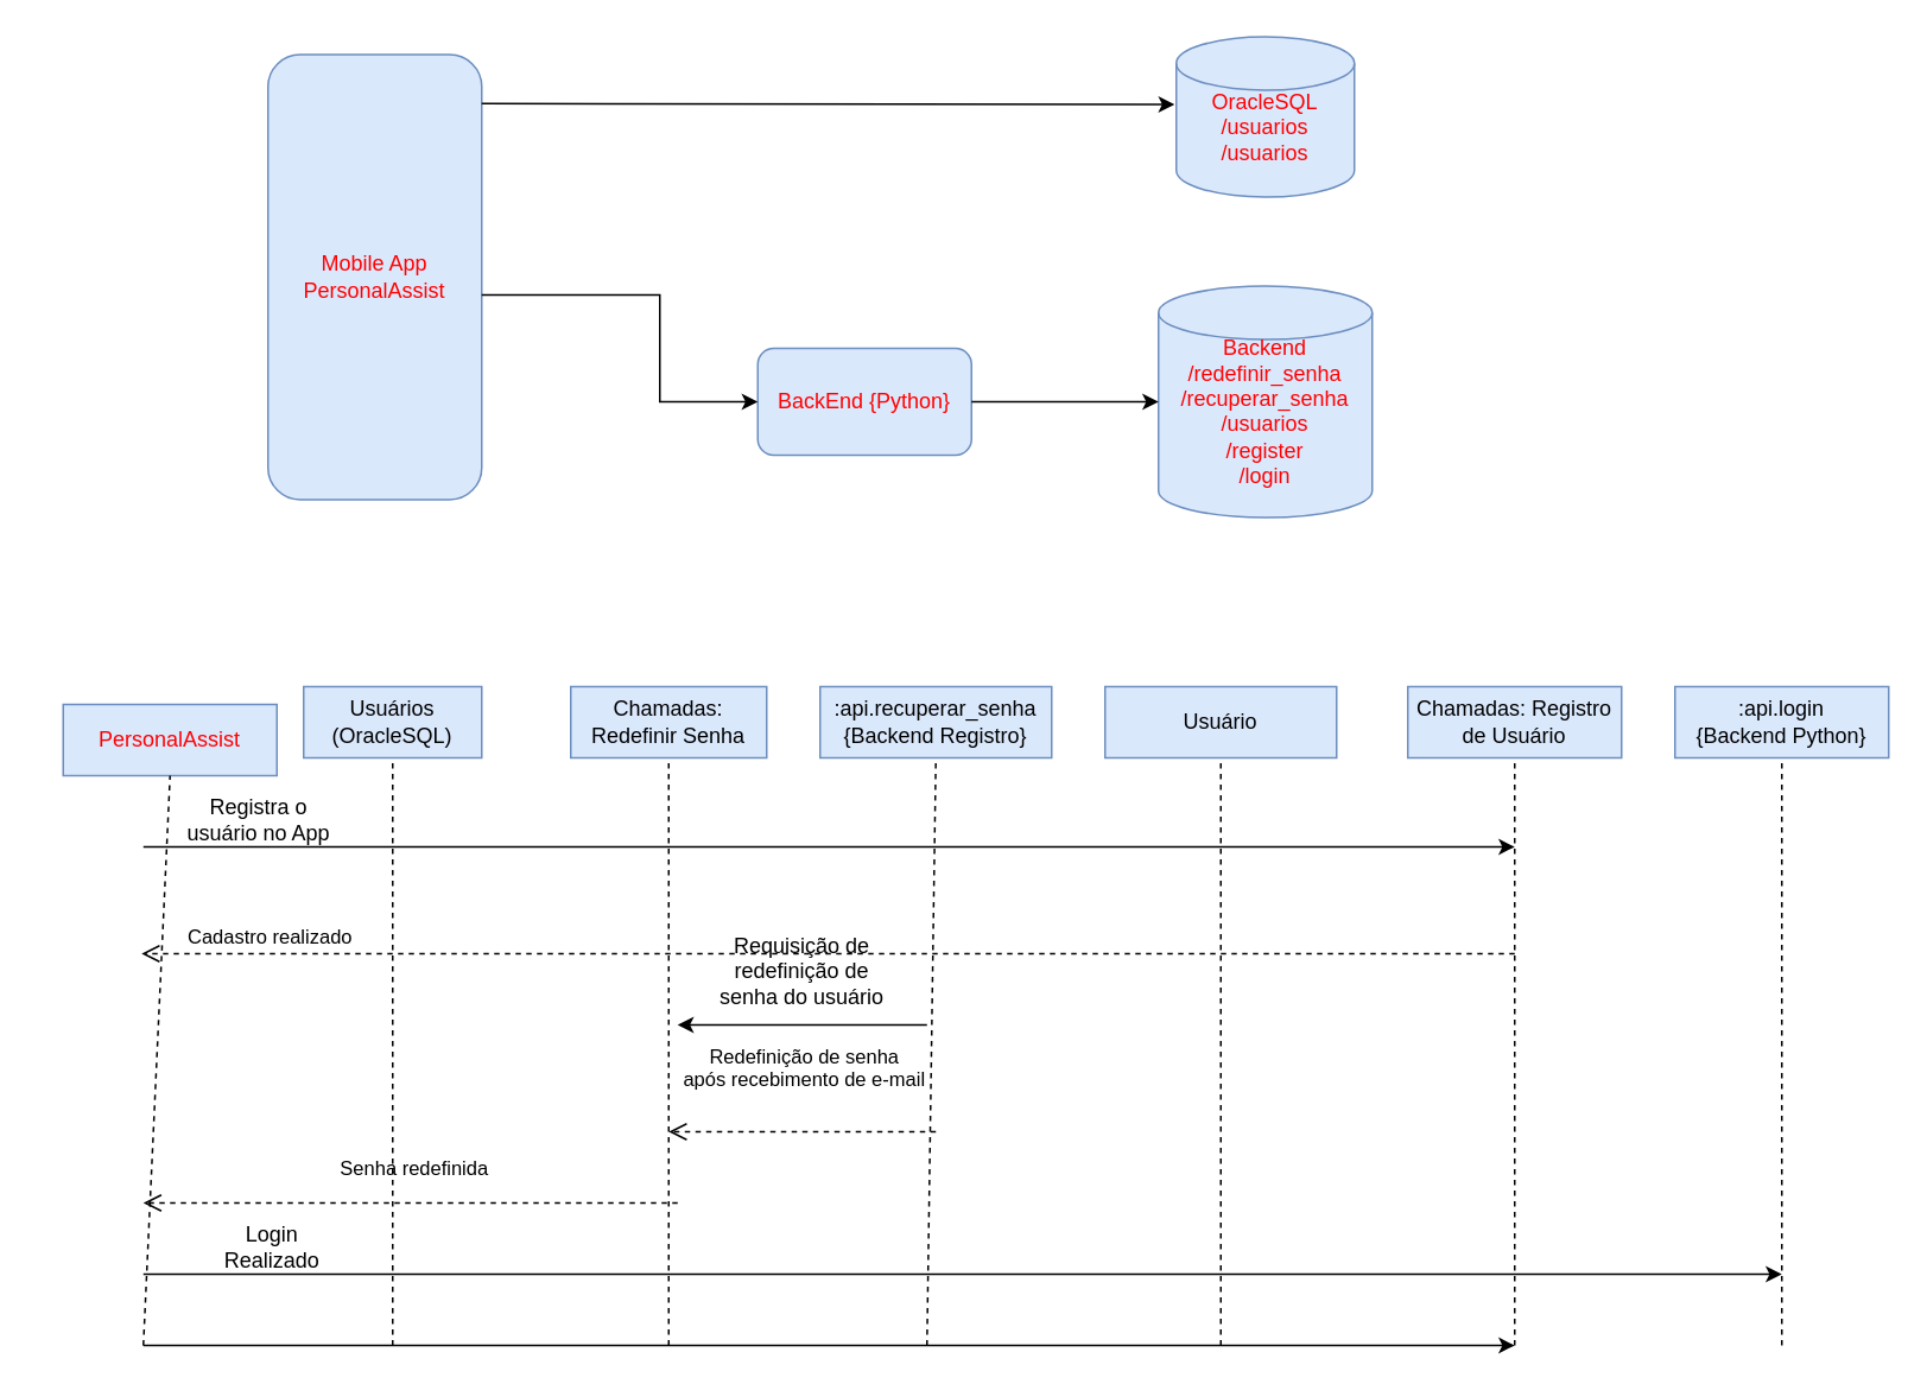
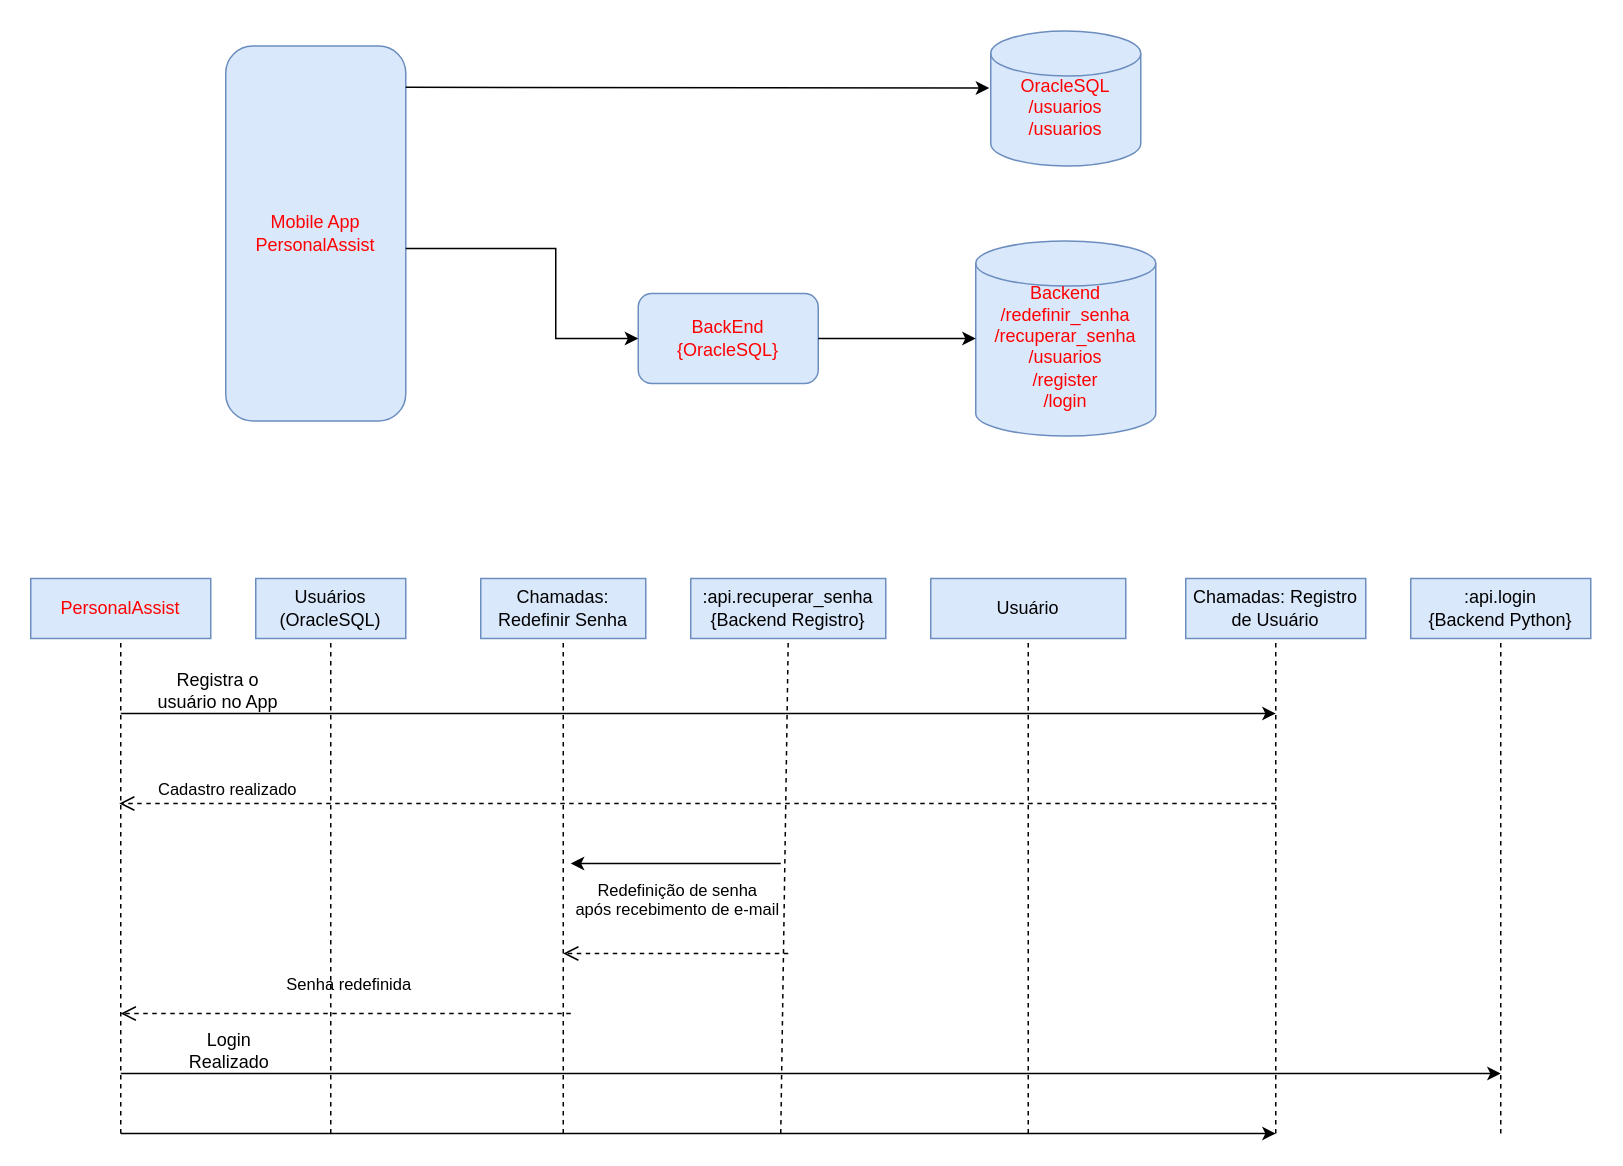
  <mxCell id="0" />
  <mxCell id="1" parent="0" />
  <mxCell id="2" value="&lt;font color=&quot;#ff0000&quot;&gt;Mobile App PersonalAssist&lt;/font&gt;" style="rounded=1;whiteSpace=wrap;html=1;fillColor=#dae8fc;strokeColor=#6c8ebf;" parent="1" vertex="1"><mxGeometry x="150" y="30" width="120" height="250" as="geometry" /></mxCell>
- <mxCell id="3" value="&lt;font color=&quot;#ff0000&quot;&gt;BackEnd {Python}&lt;/font&gt;" style="rounded=1;whiteSpace=wrap;html=1;fillColor=#dae8fc;strokeColor=#6c8ebf;" parent="1" vertex="1"><mxGeometry x="425" y="195" width="120" height="60" as="geometry" /></mxCell>
+ <mxCell id="3" value="&lt;font color=&quot;#ff0000&quot;&gt;BackEnd {OracleSQL}&lt;/font&gt;" style="rounded=1;whiteSpace=wrap;html=1;fillColor=#dae8fc;strokeColor=#6c8ebf;" parent="1" vertex="1"><mxGeometry x="425" y="195" width="120" height="60" as="geometry" /></mxCell>
  <mxCell id="4" value="&lt;font color=&quot;#ff0000&quot;&gt;OracleSQL&lt;/font&gt;&lt;div&gt;&lt;font color=&quot;#ff0000&quot;&gt;/usuarios&lt;/font&gt;&lt;/div&gt;&lt;div&gt;&lt;font color=&quot;#ff0000&quot;&gt;/usuarios&lt;/font&gt;&lt;/div&gt;&lt;div&gt;&lt;br&gt;&lt;/div&gt;" style="shape=cylinder3;whiteSpace=wrap;html=1;boundedLbl=1;backgroundOutline=1;size=15;fillColor=#dae8fc;strokeColor=#6c8ebf;" parent="1" vertex="1"><mxGeometry x="660" y="20" width="100" height="90" as="geometry" /></mxCell>
  <mxCell id="5" value="&lt;div&gt;&lt;font color=&quot;#ff0000&quot;&gt;Backend&lt;/font&gt;&lt;/div&gt;&lt;div&gt;&lt;font color=&quot;#ff0000&quot;&gt;/redefinir_senha&lt;/font&gt;&lt;/div&gt;&lt;div&gt;&lt;font color=&quot;#ff0000&quot;&gt;/recuperar_senha&lt;/font&gt;&lt;/div&gt;&lt;div&gt;&lt;font color=&quot;#ff0000&quot;&gt;/usuarios&lt;/font&gt;&lt;/div&gt;&lt;div&gt;&lt;font color=&quot;#ff0000&quot;&gt;/register&lt;/font&gt;&lt;/div&gt;&lt;div&gt;&lt;font color=&quot;#ff0000&quot;&gt;/login&lt;/font&gt;&lt;/div&gt;&lt;div&gt;&lt;br&gt;&lt;/div&gt;" style="shape=cylinder3;whiteSpace=wrap;html=1;boundedLbl=1;backgroundOutline=1;size=15;fillColor=#dae8fc;strokeColor=#6c8ebf;" parent="1" vertex="1"><mxGeometry x="650" y="160" width="120" height="130" as="geometry" /></mxCell>
  <mxCell id="6" value="" style="endArrow=classic;html=1;rounded=0;entryX=0;entryY=0.5;entryDx=0;entryDy=0;" parent="1" edge="1" target="3"><mxGeometry width="50" height="50" relative="1" as="geometry"><mxPoint x="270" y="165" as="sourcePoint" /><mxPoint x="450" y="225" as="targetPoint" /><Array as="points"><mxPoint x="370" y="165" /><mxPoint x="370" y="225" /></Array></mxGeometry></mxCell>
  <mxCell id="7" value="" style="endArrow=classic;html=1;rounded=0;exitX=1;exitY=0.5;exitDx=0;exitDy=0;" parent="1" source="3" target="5" edge="1"><mxGeometry width="50" height="50" relative="1" as="geometry"><mxPoint x="520" y="320" as="sourcePoint" /><mxPoint x="570" y="270" as="targetPoint" /></mxGeometry></mxCell>
  <mxCell id="8" value="" style="endArrow=classic;html=1;rounded=0;exitX=1;exitY=0.25;exitDx=0;exitDy=0;entryX=-0.01;entryY=0.422;entryDx=0;entryDy=0;entryPerimeter=0;" parent="1" target="4" edge="1"><mxGeometry width="50" height="50" relative="1" as="geometry"><mxPoint x="270" y="57.5" as="sourcePoint" /><mxPoint x="660" y="30" as="targetPoint" /></mxGeometry></mxCell>
- <mxCell id="9" value="&lt;div&gt;&lt;font color=&quot;#ff0000&quot;&gt;PersonalAssist&lt;/font&gt;&lt;/div&gt;" style="rounded=0;whiteSpace=wrap;html=1;labelBackgroundColor=none;labelBorderColor=none;fillColor=#dae8fc;strokeColor=#6c8ebf;" parent="1" vertex="1"><mxGeometry x="35" y="395" width="120" height="40" as="geometry" /></mxCell>
+ <mxCell id="9" value="&lt;div&gt;&lt;font color=&quot;#ff0000&quot;&gt;PersonalAssist&lt;/font&gt;&lt;/div&gt;" style="rounded=0;whiteSpace=wrap;html=1;labelBackgroundColor=none;labelBorderColor=none;fillColor=#dae8fc;strokeColor=#6c8ebf;" parent="1" vertex="1"><mxGeometry x="20" y="385" width="120" height="40" as="geometry" /></mxCell>
  <mxCell id="10" value="" style="endArrow=none;dashed=1;html=1;rounded=0;entryX=0.5;entryY=1;entryDx=0;entryDy=0;fontColor=default;labelBackgroundColor=none;labelBorderColor=none;" parent="1" target="9" edge="1"><mxGeometry width="50" height="50" relative="1" as="geometry"><mxPoint x="80" y="755" as="sourcePoint" /><mxPoint x="220" y="625" as="targetPoint" /></mxGeometry></mxCell>
  <mxCell id="11" value="" style="endArrow=classic;html=1;rounded=0;fontColor=default;labelBackgroundColor=none;labelBorderColor=none;" parent="1" edge="1"><mxGeometry width="50" height="50" relative="1" as="geometry"><mxPoint x="80" y="475" as="sourcePoint" /><mxPoint x="850" y="475" as="targetPoint" /></mxGeometry></mxCell>
  <mxCell id="12" value="" style="endArrow=none;dashed=1;html=1;rounded=0;fontColor=default;labelBackgroundColor=none;labelBorderColor=none;" parent="1" target="13" edge="1"><mxGeometry width="50" height="50" relative="1" as="geometry"><mxPoint x="220" y="755" as="sourcePoint" /><mxPoint x="220" y="425" as="targetPoint" /></mxGeometry></mxCell>
  <mxCell id="13" value="Usuários (OracleSQL)" style="rounded=0;whiteSpace=wrap;html=1;labelBackgroundColor=none;labelBorderColor=none;fillColor=#dae8fc;strokeColor=#6c8ebf;" parent="1" vertex="1"><mxGeometry x="170" y="385" width="100" height="40" as="geometry" /></mxCell>
  <mxCell id="14" value="&lt;div&gt;Registra o usuário no App&lt;/div&gt;" style="text;html=1;align=center;verticalAlign=middle;whiteSpace=wrap;rounded=0;fontColor=default;labelBackgroundColor=none;labelBorderColor=none;" parent="1" vertex="1"><mxGeometry x="100" y="445" width="90" height="30" as="geometry" /></mxCell>
  <mxCell id="15" value="" style="html=1;verticalAlign=bottom;endArrow=open;dashed=1;endSize=8;curved=0;rounded=0;fontColor=default;labelBackgroundColor=none;labelBorderColor=none;" parent="1" edge="1"><mxGeometry relative="1" as="geometry"><mxPoint x="850" y="535" as="sourcePoint" /><mxPoint x="79" y="535" as="targetPoint" /></mxGeometry></mxCell>
  <mxCell id="16" value="Cadastro realizado" style="edgeLabel;html=1;align=center;verticalAlign=middle;resizable=0;points=[];fontColor=default;labelBackgroundColor=none;labelBorderColor=none;" parent="15" vertex="1" connectable="0"><mxGeometry x="0.002" y="-7" relative="1" as="geometry"><mxPoint x="-314" y="-3" as="offset" /></mxGeometry></mxCell>
  <mxCell id="17" value="Chamadas: Redefinir Senha" style="rounded=0;whiteSpace=wrap;html=1;labelBackgroundColor=none;labelBorderColor=none;fillColor=#dae8fc;strokeColor=#6c8ebf;" parent="1" vertex="1"><mxGeometry x="320" y="385" width="110" height="40" as="geometry" /></mxCell>
  <mxCell id="18" value=":api.recuperar_senha&lt;div&gt;{Backend Registro}&lt;/div&gt;" style="rounded=0;whiteSpace=wrap;html=1;labelBackgroundColor=none;labelBorderColor=none;fillColor=#dae8fc;strokeColor=#6c8ebf;" parent="1" vertex="1"><mxGeometry x="460" y="385" width="130" height="40" as="geometry" /></mxCell>
  <mxCell id="19" value="&lt;div&gt;Usuário&lt;/div&gt;" style="rounded=0;whiteSpace=wrap;html=1;labelBackgroundColor=none;labelBorderColor=none;fillColor=#dae8fc;strokeColor=#6c8ebf;" parent="1" vertex="1"><mxGeometry x="620" y="385" width="130" height="40" as="geometry" /></mxCell>
  <mxCell id="20" value="" style="endArrow=none;dashed=1;html=1;rounded=0;entryX=0.5;entryY=1;entryDx=0;entryDy=0;fontColor=default;labelBackgroundColor=none;labelBorderColor=none;" parent="1" target="17" edge="1"><mxGeometry width="50" height="50" relative="1" as="geometry"><mxPoint x="375" y="755" as="sourcePoint" /><mxPoint x="290" y="415" as="targetPoint" /></mxGeometry></mxCell>
  <mxCell id="21" value="" style="endArrow=none;dashed=1;html=1;rounded=0;entryX=0.5;entryY=1;entryDx=0;entryDy=0;fontColor=default;labelBackgroundColor=none;labelBorderColor=none;" parent="1" target="18" edge="1"><mxGeometry width="50" height="50" relative="1" as="geometry"><mxPoint x="520" y="755" as="sourcePoint" /><mxPoint x="290" y="415" as="targetPoint" /><Array as="points" /></mxGeometry></mxCell>
  <mxCell id="22" value="" style="endArrow=none;dashed=1;html=1;rounded=0;entryX=0.5;entryY=1;entryDx=0;entryDy=0;fontColor=default;labelBackgroundColor=none;labelBorderColor=none;" parent="1" target="19" edge="1"><mxGeometry width="50" height="50" relative="1" as="geometry"><mxPoint x="685" y="755" as="sourcePoint" /><mxPoint x="290" y="415" as="targetPoint" /></mxGeometry></mxCell>
  <mxCell id="23" value="Chamadas: Registro de Usuário" style="rounded=0;whiteSpace=wrap;html=1;labelBackgroundColor=none;labelBorderColor=none;fillColor=#dae8fc;strokeColor=#6c8ebf;" parent="1" vertex="1"><mxGeometry x="790" y="385" width="120" height="40" as="geometry" /></mxCell>
  <mxCell id="24" value="" style="endArrow=none;dashed=1;html=1;rounded=0;entryX=0.5;entryY=1;entryDx=0;entryDy=0;fontColor=default;labelBackgroundColor=none;labelBorderColor=none;" parent="1" target="23" edge="1"><mxGeometry width="50" height="50" relative="1" as="geometry"><mxPoint x="850" y="755" as="sourcePoint" /><mxPoint x="450" y="405" as="targetPoint" /></mxGeometry></mxCell>
  <mxCell id="25" value=":api.login&lt;div&gt;{Backend Python}&lt;/div&gt;" style="rounded=0;whiteSpace=wrap;html=1;labelBackgroundColor=none;labelBorderColor=none;fillColor=#dae8fc;strokeColor=#6c8ebf;" parent="1" vertex="1"><mxGeometry x="940" y="385" width="120" height="40" as="geometry" /></mxCell>
  <mxCell id="26" value="" style="endArrow=none;dashed=1;html=1;rounded=0;entryX=0.5;entryY=1;entryDx=0;entryDy=0;fontColor=default;labelBackgroundColor=none;labelBorderColor=none;" parent="1" target="25" edge="1"><mxGeometry width="50" height="50" relative="1" as="geometry"><mxPoint x="1000" y="755" as="sourcePoint" /><mxPoint x="540" y="415" as="targetPoint" /></mxGeometry></mxCell>
- <mxCell id="27" value="Requisição de redefinição de senha do usuário" style="text;html=1;align=center;verticalAlign=middle;whiteSpace=wrap;rounded=0;fontColor=default;labelBackgroundColor=none;labelBorderColor=none;" parent="1" vertex="1"><mxGeometry x="400" y="530" width="100" height="30" as="geometry" /></mxCell>
  <mxCell id="28" value="" style="endArrow=classic;html=1;rounded=0;fontColor=default;labelBackgroundColor=none;labelBorderColor=none;" parent="1" edge="1"><mxGeometry width="50" height="50" relative="1" as="geometry"><mxPoint x="520" y="575" as="sourcePoint" /><mxPoint x="380" y="575" as="targetPoint" /></mxGeometry></mxCell>
  <mxCell id="29" value="" style="html=1;verticalAlign=bottom;endArrow=open;dashed=1;endSize=8;curved=0;rounded=0;fontColor=default;labelBackgroundColor=none;labelBorderColor=none;" parent="1" edge="1"><mxGeometry relative="1" as="geometry"><mxPoint x="525" y="635" as="sourcePoint" /><mxPoint x="375" y="635" as="targetPoint" /></mxGeometry></mxCell>
  <mxCell id="30" value="Redefinição de senha&lt;div&gt;após recebimento de e-mail&lt;/div&gt;&lt;div&gt;&lt;br&gt;&lt;/div&gt;" style="edgeLabel;html=1;align=center;verticalAlign=middle;resizable=0;points=[];fontColor=default;labelBackgroundColor=none;labelBorderColor=none;" parent="29" vertex="1" connectable="0"><mxGeometry x="0.002" y="-7" relative="1" as="geometry"><mxPoint y="-23" as="offset" /></mxGeometry></mxCell>
  <mxCell id="31" value="" style="html=1;verticalAlign=bottom;endArrow=open;dashed=1;endSize=8;curved=0;rounded=0;fontColor=default;labelBackgroundColor=none;labelBorderColor=none;" parent="1" edge="1"><mxGeometry relative="1" as="geometry"><mxPoint x="380" y="675" as="sourcePoint" /><mxPoint x="80" y="675" as="targetPoint" /></mxGeometry></mxCell>
  <mxCell id="32" value="Senha redefinida" style="edgeLabel;html=1;align=center;verticalAlign=middle;resizable=0;points=[];fontColor=default;labelBackgroundColor=none;labelBorderColor=none;" parent="31" vertex="1" connectable="0"><mxGeometry x="0.002" y="-7" relative="1" as="geometry"><mxPoint x="1" y="-13" as="offset" /></mxGeometry></mxCell>
  <mxCell id="33" value="" style="endArrow=classic;html=1;rounded=0;fontColor=default;labelBackgroundColor=none;labelBorderColor=none;" parent="1" edge="1"><mxGeometry width="50" height="50" relative="1" as="geometry"><mxPoint x="80" y="755" as="sourcePoint" /><mxPoint x="850" y="755" as="targetPoint" /></mxGeometry></mxCell>
  <mxCell id="34" value="" style="endArrow=classic;html=1;rounded=0;fontColor=default;labelBackgroundColor=none;labelBorderColor=none;" parent="1" edge="1"><mxGeometry width="50" height="50" relative="1" as="geometry"><mxPoint x="80" y="715" as="sourcePoint" /><mxPoint x="1000" y="715" as="targetPoint" /></mxGeometry></mxCell>
  <mxCell id="35" value="Login Realizado" style="text;html=1;align=center;verticalAlign=middle;whiteSpace=wrap;rounded=0;fontColor=default;labelBackgroundColor=none;labelBorderColor=none;" parent="1" vertex="1"><mxGeometry x="110" y="685" width="85" height="30" as="geometry" /></mxCell>
